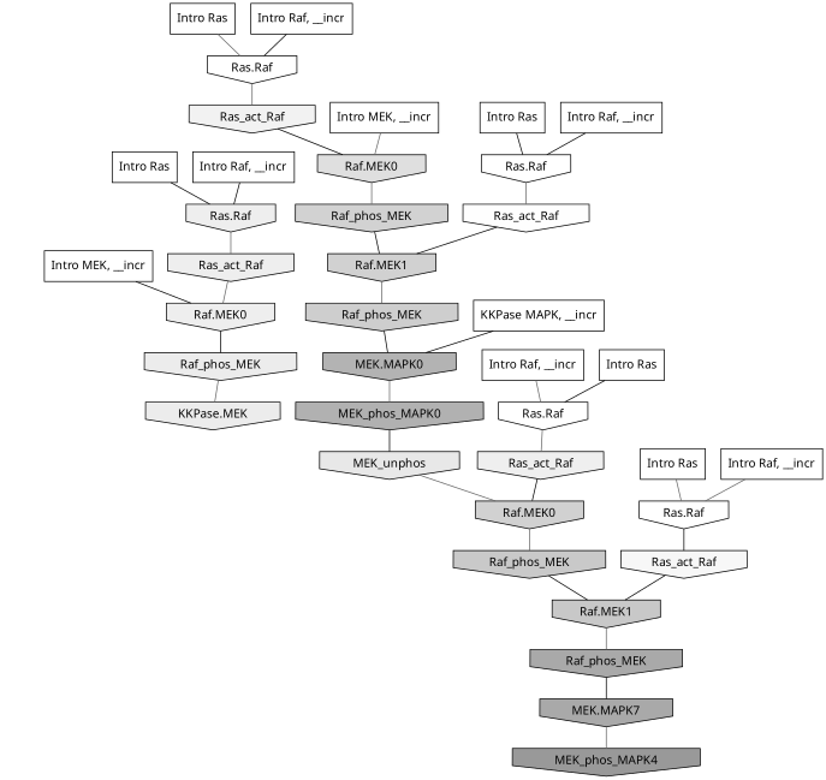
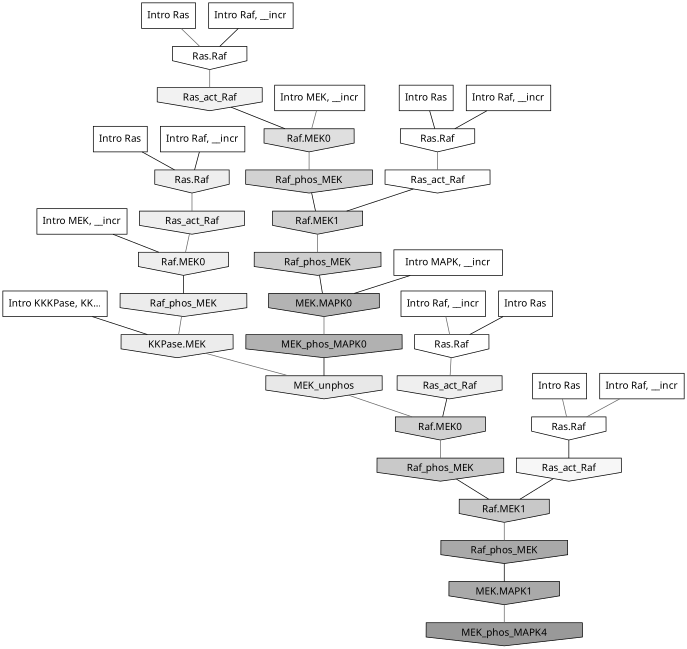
  digraph {
    rankdir=TB
    ranksep=0.30
    node [fillcolor="0.000 0.000 1.000" fontname="CMU Serif" shape=invhouse style=filled]
    edge [color=black dir=none fontname="CMU Serif"]
    n1 [label="Intro Ras" shape=rectangle]
    n2 [fillcolor="0.000 0.000 0.933" label="Ras.Raf"]
    n3 [fillcolor="0.000 0.000 0.932" label=Ras_act_Raf]
    n4 [label="Intro Ras" shape=rectangle]
    n5 [label="Ras.Raf"]
    n6 [fillcolor="0.000 0.000 0.934" label=Ras_act_Raf]
    n7 [label="Intro Ras" shape=rectangle]
    n8 [label="Ras.Raf"]
    n9 [fillcolor="0.000 0.000 0.996" label=Ras_act_Raf]
    n10 [label="Intro Ras" shape=rectangle]
    n11 [label="Ras.Raf"]
    n12 [fillcolor="0.000 0.000 0.948" label=Ras_act_Raf]
    n13 [label="Intro Ras" shape=rectangle]
    n14 [label="Ras.Raf"]
    n15 [fillcolor="0.000 0.000 0.967" label=Ras_act_Raf]
    n16 [label="Intro Raf, __incr" shape=rectangle]
    n17 [label="Intro Raf, __incr" shape=rectangle]
    n18 [label="Intro Raf, __incr" shape=rectangle]
    n19 [label="Intro Raf, __incr" shape=rectangle]
    n20 [label="Intro Raf, __incr" shape=rectangle]
    n21 [label="Intro MEK, __incr" shape=rectangle]
    n22 [fillcolor="0.000 0.000 0.872" label="Raf.MEK0"]
    n23 [fillcolor="0.000 0.000 0.824" label=Raf_phos_MEK]
    n24 [label="Intro MEK, __incr" shape=rectangle]
    n25 [fillcolor="0.000 0.000 0.932" label="Raf.MEK0"]
    n26 [fillcolor="0.000 0.000 0.925" label=Raf_phos_MEK]
-   n27 [label="KKPase MAPK, __incr" shape=rectangle]
+   n27 [label="Intro MAPK, __incr" shape=rectangle]
    n28 [fillcolor="0.000 0.000 0.703" label="MEK.MAPK0"]
    n29 [fillcolor="0.000 0.000 0.695" label=MEK_phos_MAPK0]
+   n30 [label="Intro KKKPase, KK..." shape=rectangle]
    n31 [fillcolor="0.000 0.000 0.923" label="KKPase.MEK"]
    n32 [fillcolor="0.000 0.000 0.907" label=MEK_unphos]
    n33 [fillcolor="0.000 0.000 0.783" label="Raf.MEK1"]
    n34 [fillcolor="0.000 0.000 0.820" label="Raf.MEK0"]
    n35 [fillcolor="0.000 0.000 0.820" label="Raf.MEK1"]
    n36 [fillcolor="0.000 0.000 0.808" label=Raf_phos_MEK]
    n37 [fillcolor="0.000 0.000 0.662" label=Raf_phos_MEK]
    n38 [fillcolor="0.000 0.000 0.787" label=Raf_phos_MEK]
-   n39 [fillcolor="0.000 0.000 0.662" label="MEK.MAPK7"]
+   n39 [fillcolor="0.000 0.000 0.662" label="MEK.MAPK1"]
    n40 [fillcolor="0.000 0.000 0.600" label=MEK_phos_MAPK4]
    n1 -> n2
    n2 -> n3 [color=gray40]
    n3 -> n25 [color=gray40]
    n4 -> n5
    n5 -> n6 [color=gray40]
    n6 -> n34
    n7 -> n8
    n8 -> n9 [color=gray40]
    n9 -> n35
    n10 -> n11 [color=gray40]
    n11 -> n12 [color=gray40]
    n12 -> n22
    n13 -> n14 [color=gray40]
    n14 -> n15
    n15 -> n33
    n16 -> n11
    n17 -> n5 [color=gray40]
    n18 -> n14 [color=gray40]
    n19 -> n2
    n20 -> n8
    n21 -> n22 [color=gray40]
    n22 -> n23 [color=gray40]
    n23 -> n35
    n24 -> n25
    n25 -> n26
    n26 -> n31 [color=gray40]
    n27 -> n28
    n28 -> n29 [color=gray40]
    n29 -> n32
+   n30 -> n31
+   n31 -> n32 [color=gray40]
    n32 -> n34 [color=gray40]
    n33 -> n37 [color=gray40]
    n34 -> n38 [color=gray40]
    n35 -> n36 [color=gray40]
    n36 -> n28
    n37 -> n39
    n38 -> n33
    n39 -> n40 [color=gray40]
  }
